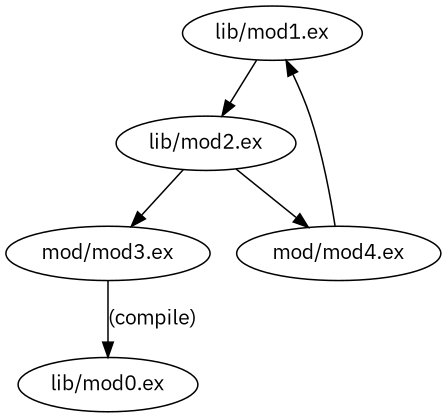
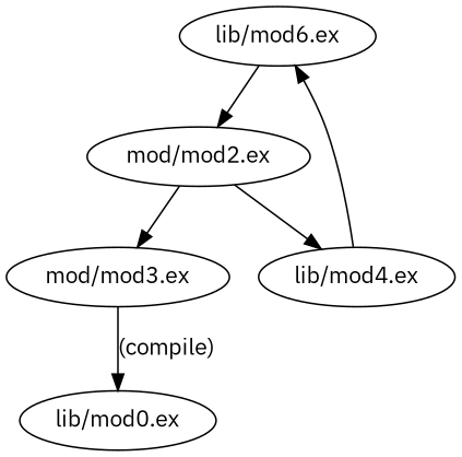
  digraph {
    fontname="IBM Plex Sans"
    node [fontname="IBM Plex Sans"]
    edge [fontname="IBM Plex Sans"]
-   "lib/mod1.ex"
-   "lib/mod2.ex"
+   "lib/mod1.ex" [label="lib/mod6.ex"]
+   "lib/mod2.ex" [label="mod/mod2.ex"]
    n3 [label="mod/mod3.ex"]
-   "lib/mod4.ex" [label="mod/mod4.ex"]
+   "lib/mod4.ex"
    "lib/mod0.ex"
    "lib/mod1.ex" -> "lib/mod2.ex"
    "lib/mod2.ex" -> n3
    "lib/mod2.ex" -> "lib/mod4.ex"
    n3 -> "lib/mod0.ex" [label="(compile)"]
    "lib/mod4.ex" -> "lib/mod1.ex"
  }
